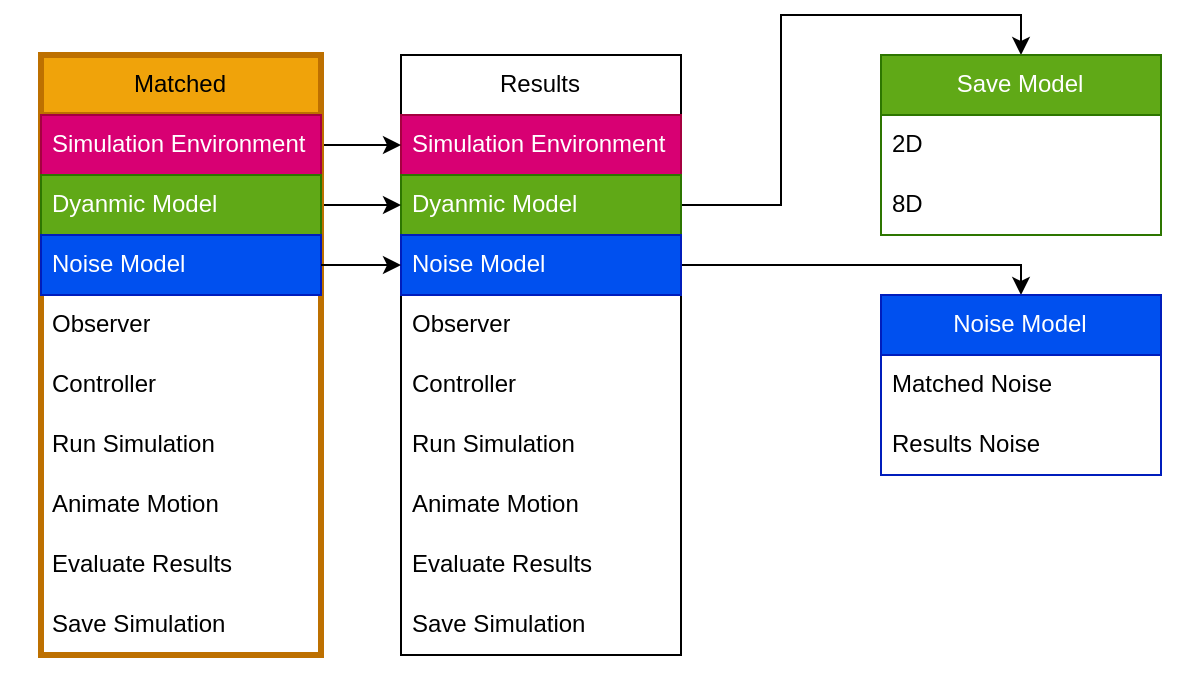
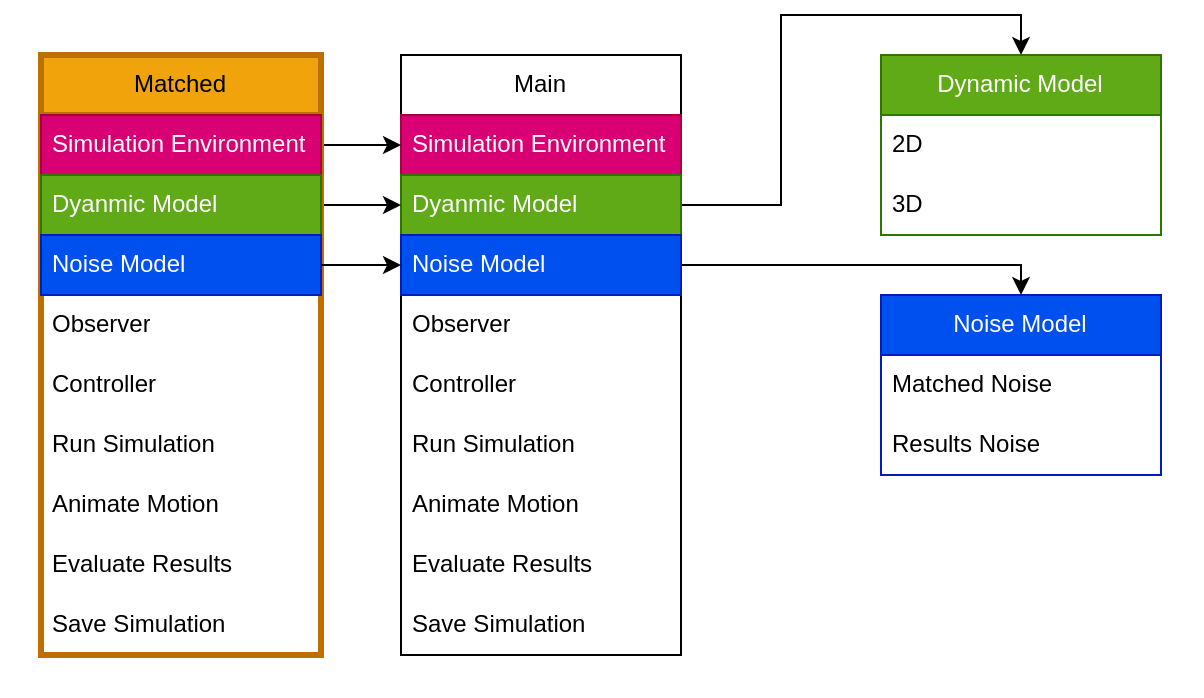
  <mxCell id="0" />
  <mxCell id="1" parent="0" />
  <mxCell id="2" value="" style="edgeStyle=orthogonalEdgeStyle;rounded=0;orthogonalLoop=1;jettySize=auto;html=1;exitX=1;exitY=0.5;exitDx=0;exitDy=0;entryX=0.5;entryY=0;entryDx=0;entryDy=0;" edge="1" parent="1" source="6" target="14"><mxGeometry relative="1" as="geometry" /></mxCell>
  <mxCell id="3" value="" style="edgeStyle=orthogonalEdgeStyle;rounded=0;orthogonalLoop=1;jettySize=auto;html=1;entryX=0.5;entryY=0;entryDx=0;entryDy=0;exitX=1;exitY=0.5;exitDx=0;exitDy=0;" edge="1" parent="1" source="7" target="17"><mxGeometry relative="1" as="geometry"><Array as="points"><mxPoint x="510" y="125" /></Array></mxGeometry></mxCell>
- <mxCell id="4" value="Results" style="swimlane;fontStyle=0;childLayout=stackLayout;horizontal=1;startSize=30;horizontalStack=0;resizeParent=1;resizeParentMax=0;resizeLast=0;collapsible=1;marginBottom=0;whiteSpace=wrap;html=1;" vertex="1" parent="1"><mxGeometry x="200" y="20" width="140" height="300" as="geometry" /></mxCell>
+ <mxCell id="4" value="Main" style="swimlane;fontStyle=0;childLayout=stackLayout;horizontal=1;startSize=30;horizontalStack=0;resizeParent=1;resizeParentMax=0;resizeLast=0;collapsible=1;marginBottom=0;whiteSpace=wrap;html=1;" vertex="1" parent="1"><mxGeometry x="200" y="20" width="140" height="300" as="geometry" /></mxCell>
  <mxCell id="5" value="Simulation Environment" style="text;strokeColor=#A50040;fillColor=#d80073;align=left;verticalAlign=middle;spacingLeft=4;spacingRight=4;overflow=hidden;points=[[0,0.5],[1,0.5]];portConstraint=eastwest;rotatable=0;whiteSpace=wrap;html=1;fontColor=#ffffff;" vertex="1" parent="4"><mxGeometry y="30" width="140" height="30" as="geometry" /></mxCell>
  <mxCell id="6" value="Dyanmic Model" style="text;strokeColor=#2D7600;fillColor=#60a917;align=left;verticalAlign=middle;spacingLeft=4;spacingRight=4;overflow=hidden;points=[[0,0.5],[1,0.5]];portConstraint=eastwest;rotatable=0;whiteSpace=wrap;html=1;fontColor=#ffffff;" vertex="1" parent="4"><mxGeometry y="60" width="140" height="30" as="geometry" /></mxCell>
  <mxCell id="7" value="Noise Model" style="text;strokeColor=#001DBC;fillColor=#0050ef;align=left;verticalAlign=middle;spacingLeft=4;spacingRight=4;overflow=hidden;points=[[0,0.5],[1,0.5]];portConstraint=eastwest;rotatable=0;whiteSpace=wrap;html=1;fontColor=#ffffff;" vertex="1" parent="4"><mxGeometry y="90" width="140" height="30" as="geometry" /></mxCell>
  <mxCell id="8" value="Observer" style="text;strokeColor=none;fillColor=none;align=left;verticalAlign=middle;spacingLeft=4;spacingRight=4;overflow=hidden;points=[[0,0.5],[1,0.5]];portConstraint=eastwest;rotatable=0;whiteSpace=wrap;html=1;" vertex="1" parent="4"><mxGeometry y="120" width="140" height="30" as="geometry" /></mxCell>
  <mxCell id="9" value="Controller" style="text;strokeColor=none;fillColor=none;align=left;verticalAlign=middle;spacingLeft=4;spacingRight=4;overflow=hidden;points=[[0,0.5],[1,0.5]];portConstraint=eastwest;rotatable=0;whiteSpace=wrap;html=1;" vertex="1" parent="4"><mxGeometry y="150" width="140" height="30" as="geometry" /></mxCell>
  <mxCell id="10" value="Run Simulation" style="text;strokeColor=none;fillColor=none;align=left;verticalAlign=middle;spacingLeft=4;spacingRight=4;overflow=hidden;points=[[0,0.5],[1,0.5]];portConstraint=eastwest;rotatable=0;whiteSpace=wrap;html=1;" vertex="1" parent="4"><mxGeometry y="180" width="140" height="30" as="geometry" /></mxCell>
  <mxCell id="11" value="Animate Motion" style="text;strokeColor=none;fillColor=none;align=left;verticalAlign=middle;spacingLeft=4;spacingRight=4;overflow=hidden;points=[[0,0.5],[1,0.5]];portConstraint=eastwest;rotatable=0;whiteSpace=wrap;html=1;" vertex="1" parent="4"><mxGeometry y="210" width="140" height="30" as="geometry" /></mxCell>
  <mxCell id="12" value="Evaluate Results" style="text;strokeColor=none;fillColor=none;align=left;verticalAlign=middle;spacingLeft=4;spacingRight=4;overflow=hidden;points=[[0,0.5],[1,0.5]];portConstraint=eastwest;rotatable=0;whiteSpace=wrap;html=1;" vertex="1" parent="4"><mxGeometry y="240" width="140" height="30" as="geometry" /></mxCell>
  <mxCell id="13" value="Save Simulation" style="text;strokeColor=none;fillColor=none;align=left;verticalAlign=middle;spacingLeft=4;spacingRight=4;overflow=hidden;points=[[0,0.5],[1,0.5]];portConstraint=eastwest;rotatable=0;whiteSpace=wrap;html=1;" vertex="1" parent="4"><mxGeometry y="270" width="140" height="30" as="geometry" /></mxCell>
- <mxCell id="14" value="Save Model" style="swimlane;fontStyle=0;childLayout=stackLayout;horizontal=1;startSize=30;horizontalStack=0;resizeParent=1;resizeParentMax=0;resizeLast=0;collapsible=1;marginBottom=0;whiteSpace=wrap;html=1;fillColor=#60a917;fontColor=#ffffff;strokeColor=#2D7600;" vertex="1" parent="1"><mxGeometry x="440" y="20" width="140" height="90" as="geometry" /></mxCell>
+ <mxCell id="14" value="Dynamic Model" style="swimlane;fontStyle=0;childLayout=stackLayout;horizontal=1;startSize=30;horizontalStack=0;resizeParent=1;resizeParentMax=0;resizeLast=0;collapsible=1;marginBottom=0;whiteSpace=wrap;html=1;fillColor=#60a917;fontColor=#ffffff;strokeColor=#2D7600;" vertex="1" parent="1"><mxGeometry x="440" y="20" width="140" height="90" as="geometry" /></mxCell>
  <mxCell id="15" value="2D" style="text;strokeColor=none;fillColor=none;align=left;verticalAlign=middle;spacingLeft=4;spacingRight=4;overflow=hidden;points=[[0,0.5],[1,0.5]];portConstraint=eastwest;rotatable=0;whiteSpace=wrap;html=1;" vertex="1" parent="14"><mxGeometry y="30" width="140" height="30" as="geometry" /></mxCell>
- <mxCell id="16" value="8D" style="text;strokeColor=none;fillColor=none;align=left;verticalAlign=middle;spacingLeft=4;spacingRight=4;overflow=hidden;points=[[0,0.5],[1,0.5]];portConstraint=eastwest;rotatable=0;whiteSpace=wrap;html=1;" vertex="1" parent="14"><mxGeometry y="60" width="140" height="30" as="geometry" /></mxCell>
+ <mxCell id="16" value="3D" style="text;strokeColor=none;fillColor=none;align=left;verticalAlign=middle;spacingLeft=4;spacingRight=4;overflow=hidden;points=[[0,0.5],[1,0.5]];portConstraint=eastwest;rotatable=0;whiteSpace=wrap;html=1;" vertex="1" parent="14"><mxGeometry y="60" width="140" height="30" as="geometry" /></mxCell>
  <mxCell id="17" value="Noise Model" style="swimlane;fontStyle=0;childLayout=stackLayout;horizontal=1;startSize=30;horizontalStack=0;resizeParent=1;resizeParentMax=0;resizeLast=0;collapsible=1;marginBottom=0;whiteSpace=wrap;html=1;fillColor=#0050ef;fontColor=#ffffff;strokeColor=#001DBC;" vertex="1" parent="1"><mxGeometry x="440" y="140" width="140" height="90" as="geometry" /></mxCell>
  <mxCell id="18" value="Matched Noise" style="text;strokeColor=none;fillColor=none;align=left;verticalAlign=middle;spacingLeft=4;spacingRight=4;overflow=hidden;points=[[0,0.5],[1,0.5]];portConstraint=eastwest;rotatable=0;whiteSpace=wrap;html=1;" vertex="1" parent="17"><mxGeometry y="30" width="140" height="30" as="geometry" /></mxCell>
  <mxCell id="19" value="Results Noise" style="text;align=left;verticalAlign=middle;spacingLeft=4;spacingRight=4;overflow=hidden;points=[[0,0.5],[1,0.5]];portConstraint=eastwest;rotatable=0;whiteSpace=wrap;html=1;" vertex="1" parent="17"><mxGeometry y="60" width="140" height="30" as="geometry" /></mxCell>
  <mxCell id="20" value="" style="edgeStyle=orthogonalEdgeStyle;rounded=0;orthogonalLoop=1;jettySize=auto;html=1;entryX=0;entryY=0.5;entryDx=0;entryDy=0;exitX=1;exitY=0.5;exitDx=0;exitDy=0;" edge="1" parent="1" source="23" target="5"><mxGeometry relative="1" as="geometry"><mxPoint x="160" y="60" as="sourcePoint" /></mxGeometry></mxCell>
  <mxCell id="21" value="" style="edgeStyle=orthogonalEdgeStyle;rounded=0;orthogonalLoop=1;jettySize=auto;html=1;entryX=0;entryY=0.5;entryDx=0;entryDy=0;exitX=1;exitY=0.5;exitDx=0;exitDy=0;" edge="1" parent="1" source="24" target="6"><mxGeometry relative="1" as="geometry"><mxPoint x="160" y="95" as="sourcePoint" /></mxGeometry></mxCell>
  <mxCell id="22" value="Matched" style="swimlane;fontStyle=0;childLayout=stackLayout;horizontal=1;startSize=30;horizontalStack=0;resizeParent=1;resizeParentMax=0;resizeLast=0;collapsible=1;marginBottom=0;whiteSpace=wrap;html=1;fillColor=#f0a30a;fontColor=#000000;strokeColor=#BD7000;strokeWidth=3;" vertex="1" parent="1"><mxGeometry x="20" y="20" width="140" height="300" as="geometry" /></mxCell>
  <mxCell id="23" value="Simulation Environment" style="text;strokeColor=#A50040;fillColor=#d80073;align=left;verticalAlign=middle;spacingLeft=4;spacingRight=4;overflow=hidden;points=[[0,0.5],[1,0.5]];portConstraint=eastwest;rotatable=0;whiteSpace=wrap;html=1;fontColor=#ffffff;" vertex="1" parent="22"><mxGeometry y="30" width="140" height="30" as="geometry" /></mxCell>
  <mxCell id="24" value="Dyanmic Model" style="text;strokeColor=#2D7600;fillColor=#60a917;align=left;verticalAlign=middle;spacingLeft=4;spacingRight=4;overflow=hidden;points=[[0,0.5],[1,0.5]];portConstraint=eastwest;rotatable=0;whiteSpace=wrap;html=1;fontColor=#ffffff;" vertex="1" parent="22"><mxGeometry y="60" width="140" height="30" as="geometry" /></mxCell>
  <mxCell id="25" value="Noise Model" style="text;strokeColor=#001DBC;fillColor=#0050ef;align=left;verticalAlign=middle;spacingLeft=4;spacingRight=4;overflow=hidden;points=[[0,0.5],[1,0.5]];portConstraint=eastwest;rotatable=0;whiteSpace=wrap;html=1;fontColor=#ffffff;" vertex="1" parent="22"><mxGeometry y="90" width="140" height="30" as="geometry" /></mxCell>
  <mxCell id="26" value="Observer" style="text;strokeColor=none;fillColor=none;align=left;verticalAlign=middle;spacingLeft=4;spacingRight=4;overflow=hidden;points=[[0,0.5],[1,0.5]];portConstraint=eastwest;rotatable=0;whiteSpace=wrap;html=1;" vertex="1" parent="22"><mxGeometry y="120" width="140" height="30" as="geometry" /></mxCell>
  <mxCell id="27" value="Controller" style="text;strokeColor=none;fillColor=none;align=left;verticalAlign=middle;spacingLeft=4;spacingRight=4;overflow=hidden;points=[[0,0.5],[1,0.5]];portConstraint=eastwest;rotatable=0;whiteSpace=wrap;html=1;" vertex="1" parent="22"><mxGeometry y="150" width="140" height="30" as="geometry" /></mxCell>
  <mxCell id="28" value="Run Simulation" style="text;strokeColor=none;fillColor=none;align=left;verticalAlign=middle;spacingLeft=4;spacingRight=4;overflow=hidden;points=[[0,0.5],[1,0.5]];portConstraint=eastwest;rotatable=0;whiteSpace=wrap;html=1;" vertex="1" parent="22"><mxGeometry y="180" width="140" height="30" as="geometry" /></mxCell>
  <mxCell id="29" value="Animate Motion" style="text;strokeColor=none;fillColor=none;align=left;verticalAlign=middle;spacingLeft=4;spacingRight=4;overflow=hidden;points=[[0,0.5],[1,0.5]];portConstraint=eastwest;rotatable=0;whiteSpace=wrap;html=1;" vertex="1" parent="22"><mxGeometry y="210" width="140" height="30" as="geometry" /></mxCell>
  <mxCell id="30" value="Evaluate Results" style="text;strokeColor=none;fillColor=none;align=left;verticalAlign=middle;spacingLeft=4;spacingRight=4;overflow=hidden;points=[[0,0.5],[1,0.5]];portConstraint=eastwest;rotatable=0;whiteSpace=wrap;html=1;" vertex="1" parent="22"><mxGeometry y="240" width="140" height="30" as="geometry" /></mxCell>
  <mxCell id="31" value="Save Simulation" style="text;strokeColor=none;fillColor=none;align=left;verticalAlign=middle;spacingLeft=4;spacingRight=4;overflow=hidden;points=[[0,0.5],[1,0.5]];portConstraint=eastwest;rotatable=0;whiteSpace=wrap;html=1;" vertex="1" parent="22"><mxGeometry y="270" width="140" height="30" as="geometry" /></mxCell>
  <mxCell id="32" value="" style="edgeStyle=orthogonalEdgeStyle;rounded=0;orthogonalLoop=1;jettySize=auto;html=1;entryX=0;entryY=0.5;entryDx=0;entryDy=0;" edge="1" parent="1" source="25" target="7"><mxGeometry relative="1" as="geometry" /></mxCell>
